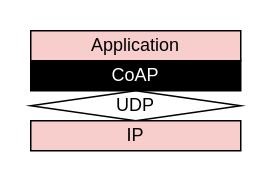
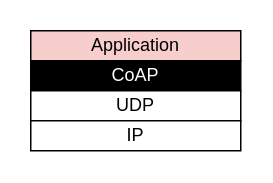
  <mxCell id="0" />
  <mxCell id="1" parent="0" />
  <mxCell id="2" value="" style="group" vertex="1" connectable="0" parent="1"><mxGeometry x="20" y="20" width="140" height="80" as="geometry" /></mxCell>
  <mxCell id="3" value="Application" style="rounded=0;whiteSpace=wrap;html=1;fillColor=#f8cecc;" parent="2" vertex="1"><mxGeometry width="140" height="20" as="geometry" /></mxCell>
  <mxCell id="4" value="&lt;font color=&quot;#ffffff&quot;&gt;CoAP&lt;/font&gt;" style="rounded=0;whiteSpace=wrap;html=1;fillColor=#000000;" parent="2" vertex="1"><mxGeometry y="20" width="140" height="20" as="geometry" /></mxCell>
- <mxCell id="5" value="UDP" style="rhombus;whiteSpace=wrap;html=1;" parent="2" vertex="1"><mxGeometry y="40" width="140" height="20" as="geometry" /></mxCell>
- <mxCell id="6" value="IP" style="rounded=0;whiteSpace=wrap;html=1;fillColor=#f8cecc;" vertex="1" parent="2"><mxGeometry y="60" width="140" height="20" as="geometry" /></mxCell>
+ <mxCell id="5" value="UDP" style="rounded=0;whiteSpace=wrap;html=1;" parent="2" vertex="1"><mxGeometry y="40" width="140" height="20" as="geometry" /></mxCell>
+ <mxCell id="6" value="IP" style="rounded=0;whiteSpace=wrap;html=1;" vertex="1" parent="2"><mxGeometry y="60" width="140" height="20" as="geometry" /></mxCell>
